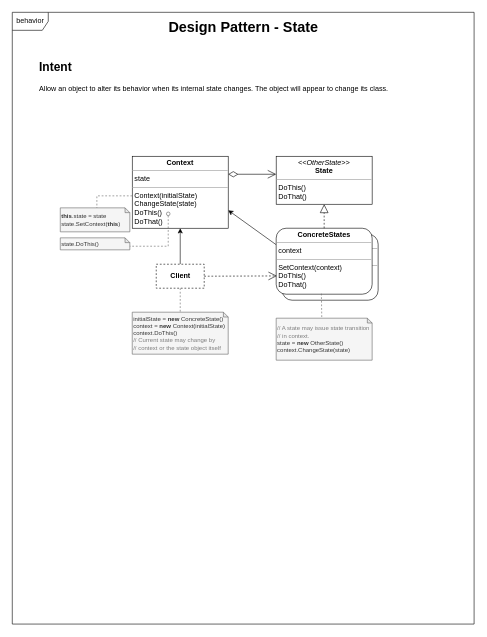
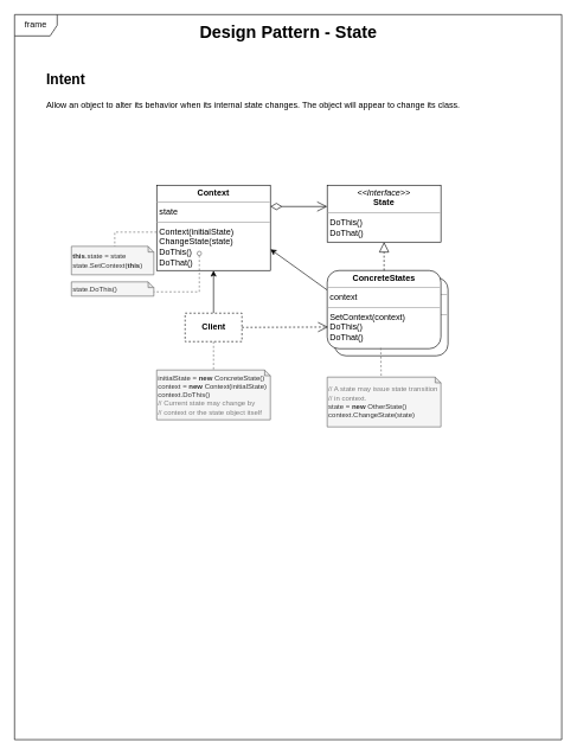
  <mxCell id="0" />
  <mxCell id="1" parent="0" />
- <mxCell id="2" value="&lt;font color=&quot;#0a0a0a&quot;&gt;behavior&lt;/font&gt;" style="shape=umlFrame;whiteSpace=wrap;html=1;fontColor=#7D7D7D;" vertex="1" parent="1"><mxGeometry x="20" y="20" width="770" height="1020" as="geometry" /></mxCell>
+ <mxCell id="2" value="&lt;font color=&quot;#0a0a0a&quot;&gt;frame&lt;/font&gt;" style="shape=umlFrame;whiteSpace=wrap;html=1;fontColor=#7D7D7D;" vertex="1" parent="1"><mxGeometry x="20" y="20" width="770" height="1020" as="geometry" /></mxCell>
  <mxCell id="3" value="&lt;b style=&quot;&quot;&gt;&lt;font style=&quot;font-size: 24px;&quot;&gt;Design Pattern - State&lt;/font&gt;&lt;/b&gt;" style="text;html=1;align=center;verticalAlign=middle;resizable=0;points=[];autosize=1;strokeColor=none;fillColor=none;fontSize=16;" parent="1" vertex="1"><mxGeometry x="270" y="25" width="270" height="40" as="geometry" /></mxCell>
  <mxCell id="4" value="&lt;h1&gt;&lt;font style=&quot;font-size: 20px;&quot;&gt;Intent&lt;/font&gt;&lt;/h1&gt;&lt;p&gt;Allow an object to alter its behavior when its internal state changes. The object will appear to change its class.&lt;/p&gt;" style="text;html=1;strokeColor=none;fillColor=none;spacing=5;spacingTop=-20;whiteSpace=wrap;overflow=hidden;rounded=0;" parent="1" vertex="1"><mxGeometry x="60" y="90" width="690" height="80" as="geometry" /></mxCell>
  <mxCell id="5" value="&lt;div style=&quot;&quot;&gt;&lt;b&gt;this&lt;/b&gt;.state = state&lt;/div&gt;&lt;div style=&quot;&quot;&gt;state.SetContext(&lt;b&gt;this&lt;/b&gt;)&lt;/div&gt;" style="shape=note;whiteSpace=wrap;html=1;backgroundOutline=1;darkOpacity=0.05;size=8;fontSize=10;fillColor=#f5f5f5;fontColor=#333333;strokeColor=#666666;align=left;" parent="1" vertex="1"><mxGeometry x="100" y="346" width="116" height="40" as="geometry" /></mxCell>
- <mxCell id="6" value="&lt;p style=&quot;margin:0px;margin-top:4px;text-align:center;&quot;&gt;&lt;i&gt;&amp;lt;&amp;lt;OtherState&amp;gt;&amp;gt;&lt;/i&gt;&lt;br&gt;&lt;b&gt;State&lt;/b&gt;&lt;/p&gt;&lt;hr size=&quot;1&quot;&gt;&lt;p style=&quot;margin:0px;margin-left:4px;&quot;&gt;&lt;/p&gt;&lt;p style=&quot;margin:0px;margin-left:4px;&quot;&gt;&lt;span style=&quot;background-color: initial;&quot;&gt;DoThis()&lt;/span&gt;&lt;br&gt;&lt;/p&gt;&lt;p style=&quot;margin:0px;margin-left:4px;&quot;&gt;DoThat()&lt;/p&gt;" style="verticalAlign=top;align=left;overflow=fill;fontSize=12;fontFamily=Helvetica;html=1;" vertex="1" parent="1"><mxGeometry x="460" y="260" width="160" height="80" as="geometry" /></mxCell>
+ <mxCell id="6" value="&lt;p style=&quot;margin:0px;margin-top:4px;text-align:center;&quot;&gt;&lt;i&gt;&amp;lt;&amp;lt;Interface&amp;gt;&amp;gt;&lt;/i&gt;&lt;br&gt;&lt;b&gt;State&lt;/b&gt;&lt;/p&gt;&lt;hr size=&quot;1&quot;&gt;&lt;p style=&quot;margin:0px;margin-left:4px;&quot;&gt;&lt;/p&gt;&lt;p style=&quot;margin:0px;margin-left:4px;&quot;&gt;&lt;span style=&quot;background-color: initial;&quot;&gt;DoThis()&lt;/span&gt;&lt;br&gt;&lt;/p&gt;&lt;p style=&quot;margin:0px;margin-left:4px;&quot;&gt;DoThat()&lt;/p&gt;" style="verticalAlign=top;align=left;overflow=fill;fontSize=12;fontFamily=Helvetica;html=1;" vertex="1" parent="1"><mxGeometry x="460" y="260" width="160" height="80" as="geometry" /></mxCell>
  <mxCell id="7" value="&lt;p style=&quot;margin:0px;margin-top:4px;text-align:center;&quot;&gt;&lt;b&gt;ConcreteHandlers&lt;/b&gt;&lt;/p&gt;&lt;hr size=&quot;1&quot;&gt;&lt;p style=&quot;margin:0px;margin-left:4px;&quot;&gt;...&lt;/p&gt;&lt;hr size=&quot;1&quot;&gt;&lt;p style=&quot;margin:0px;margin-left:4px;&quot;&gt;&lt;span style=&quot;background-color: initial;&quot;&gt;Handle(request)&lt;/span&gt;&lt;/p&gt;" style="verticalAlign=top;align=left;overflow=fill;fontSize=12;fontFamily=Helvetica;html=1;rounded=1;" vertex="1" parent="1"><mxGeometry x="470" y="390" width="160" height="110" as="geometry" /></mxCell>
  <mxCell id="8" style="rounded=0;orthogonalLoop=1;jettySize=auto;html=1;exitX=0;exitY=0.25;exitDx=0;exitDy=0;entryX=1;entryY=0.75;entryDx=0;entryDy=0;" edge="1" parent="1" source="9" target="10"><mxGeometry relative="1" as="geometry" /></mxCell>
  <mxCell id="9" value="&lt;p style=&quot;margin:0px;margin-top:4px;text-align:center;&quot;&gt;&lt;b&gt;ConcreteStates&lt;/b&gt;&lt;/p&gt;&lt;hr size=&quot;1&quot;&gt;&lt;p style=&quot;margin:0px;margin-left:4px;&quot;&gt;context&lt;/p&gt;&lt;hr size=&quot;1&quot;&gt;&lt;p style=&quot;margin:0px;margin-left:4px;&quot;&gt;&lt;span style=&quot;background-color: initial;&quot;&gt;SetContext(context)&lt;/span&gt;&lt;/p&gt;&lt;p style=&quot;margin:0px;margin-left:4px;&quot;&gt;&lt;span style=&quot;background-color: initial;&quot;&gt;DoThis()&lt;/span&gt;&lt;/p&gt;&lt;p style=&quot;margin:0px;margin-left:4px;&quot;&gt;DoThat()&lt;span style=&quot;background-color: initial;&quot;&gt;&lt;br&gt;&lt;/span&gt;&lt;/p&gt;" style="verticalAlign=top;align=left;overflow=fill;fontSize=12;fontFamily=Helvetica;html=1;rounded=1;" vertex="1" parent="1"><mxGeometry x="460" y="380" width="160" height="110" as="geometry" /></mxCell>
  <mxCell id="10" value="&lt;p style=&quot;margin:0px;margin-top:4px;text-align:center;&quot;&gt;&lt;b&gt;Context&lt;/b&gt;&lt;/p&gt;&lt;hr size=&quot;1&quot;&gt;&lt;p style=&quot;margin:0px;margin-left:4px;&quot;&gt;state&lt;/p&gt;&lt;hr size=&quot;1&quot;&gt;&lt;p style=&quot;margin:0px;margin-left:4px;&quot;&gt;Context(initialState)&lt;/p&gt;&lt;p style=&quot;margin:0px;margin-left:4px;&quot;&gt;ChangeState(state)&lt;/p&gt;&lt;p style=&quot;margin:0px;margin-left:4px;&quot;&gt;DoThis()&lt;/p&gt;&lt;p style=&quot;margin:0px;margin-left:4px;&quot;&gt;DoThat()&lt;br&gt;&lt;/p&gt;" style="verticalAlign=top;align=left;overflow=fill;fontSize=12;fontFamily=Helvetica;html=1;" vertex="1" parent="1"><mxGeometry x="220" y="260" width="160" height="120" as="geometry" /></mxCell>
  <mxCell id="11" value="" style="endArrow=open;html=1;endSize=12;startArrow=diamondThin;startSize=14;startFill=0;edgeStyle=orthogonalEdgeStyle;align=left;verticalAlign=bottom;rounded=0;exitX=1;exitY=0.25;exitDx=0;exitDy=0;" edge="1" parent="1" source="10"><mxGeometry x="-1" y="3" relative="1" as="geometry"><mxPoint x="310" y="350" as="sourcePoint" /><mxPoint x="460" y="290" as="targetPoint" /><Array as="points"><mxPoint x="460" y="290" /></Array></mxGeometry></mxCell>
  <mxCell id="12" value="" style="endArrow=block;dashed=1;endFill=0;endSize=12;html=1;rounded=0;entryX=0.5;entryY=1;entryDx=0;entryDy=0;exitX=0.5;exitY=0;exitDx=0;exitDy=0;" edge="1" parent="1" source="9" target="6"><mxGeometry width="160" relative="1" as="geometry"><mxPoint x="370" y="370" as="sourcePoint" /><mxPoint x="530" y="370" as="targetPoint" /></mxGeometry></mxCell>
  <mxCell id="13" style="edgeStyle=none;rounded=0;orthogonalLoop=1;jettySize=auto;html=1;exitX=0.5;exitY=0;exitDx=0;exitDy=0;entryX=0.5;entryY=1;entryDx=0;entryDy=0;" edge="1" parent="1" source="14" target="10"><mxGeometry relative="1" as="geometry" /></mxCell>
  <mxCell id="14" value="&lt;b&gt;Client&lt;/b&gt;" style="html=1;dashed=1;" vertex="1" parent="1"><mxGeometry x="260" y="440" width="80" height="40" as="geometry" /></mxCell>
  <mxCell id="15" value="" style="endArrow=open;endSize=12;dashed=1;html=1;rounded=0;exitX=1;exitY=0.5;exitDx=0;exitDy=0;entryX=0.007;entryY=0.723;entryDx=0;entryDy=0;entryPerimeter=0;" edge="1" parent="1" source="14" target="9"><mxGeometry width="160" relative="1" as="geometry"><mxPoint x="370" y="530" as="sourcePoint" /><mxPoint x="530" y="530" as="targetPoint" /></mxGeometry></mxCell>
  <mxCell id="16" style="rounded=0;orthogonalLoop=1;jettySize=auto;html=1;fontSize=10;endArrow=none;endFill=0;dashed=1;fillColor=#f5f5f5;strokeColor=#666666;sketch=0;shadow=0;startArrow=none;startFill=0;entryX=0;entryY=0;entryDx=61;entryDy=0;entryPerimeter=0;" edge="1" parent="1" target="5"><mxGeometry relative="1" as="geometry"><mxPoint x="220" y="326" as="sourcePoint" /><mxPoint x="154" y="306" as="targetPoint" /><Array as="points"><mxPoint x="161" y="326" /></Array></mxGeometry></mxCell>
  <mxCell id="17" value="&lt;div style=&quot;&quot;&gt;state.DoThis()&lt;/div&gt;" style="shape=note;whiteSpace=wrap;html=1;backgroundOutline=1;darkOpacity=0.05;size=8;fontSize=10;fillColor=#f5f5f5;fontColor=#333333;strokeColor=#666666;align=left;" vertex="1" parent="1"><mxGeometry x="100" y="396" width="116" height="20" as="geometry" /></mxCell>
  <mxCell id="18" style="rounded=0;orthogonalLoop=1;jettySize=auto;html=1;fontSize=10;endArrow=none;endFill=0;dashed=1;fillColor=#f5f5f5;strokeColor=#666666;sketch=0;shadow=0;startArrow=oval;startFill=0;entryX=0;entryY=0;entryDx=116;entryDy=14;entryPerimeter=0;" edge="1" parent="1" target="17"><mxGeometry relative="1" as="geometry"><mxPoint x="280" y="356" as="sourcePoint" /><mxPoint x="160" y="496" as="targetPoint" /><Array as="points"><mxPoint x="280" y="410" /></Array></mxGeometry></mxCell>
  <mxCell id="19" style="rounded=0;orthogonalLoop=1;jettySize=auto;html=1;fontSize=10;endArrow=none;endFill=0;dashed=1;fillColor=#f5f5f5;strokeColor=#666666;sketch=0;shadow=0;startArrow=none;startFill=0;entryX=0;entryY=0;entryDx=76;entryDy=0;entryPerimeter=0;exitX=0.471;exitY=0.991;exitDx=0;exitDy=0;exitPerimeter=0;" edge="1" parent="1" source="9" target="22"><mxGeometry relative="1" as="geometry"><mxPoint x="740" y="520" as="sourcePoint" /><mxPoint x="640" y="520" as="targetPoint" /><Array as="points" /></mxGeometry></mxCell>
  <mxCell id="20" value="&lt;div style=&quot;&quot;&gt;initialState = &lt;b&gt;new &lt;/b&gt;ConcreteState()&lt;/div&gt;&lt;div style=&quot;&quot;&gt;context = &lt;b&gt;new &lt;/b&gt;Context(initialState)&lt;/div&gt;&lt;div style=&quot;&quot;&gt;context.DoThis()&lt;/div&gt;&lt;div style=&quot;&quot;&gt;&lt;font color=&quot;#7d7d7d&quot;&gt;// Current state may change by&lt;/font&gt;&lt;/div&gt;&lt;div style=&quot;&quot;&gt;&lt;font color=&quot;#7d7d7d&quot;&gt;// context or the state object itself&lt;/font&gt;&lt;/div&gt;" style="shape=note;whiteSpace=wrap;html=1;backgroundOutline=1;darkOpacity=0.05;size=8;fontSize=10;fillColor=#f5f5f5;fontColor=#333333;strokeColor=#666666;align=left;" vertex="1" parent="1"><mxGeometry x="220" y="520" width="160" height="70" as="geometry" /></mxCell>
  <mxCell id="21" style="rounded=0;orthogonalLoop=1;jettySize=auto;html=1;fontSize=10;endArrow=none;endFill=0;dashed=1;fillColor=#f5f5f5;strokeColor=#666666;sketch=0;shadow=0;startArrow=none;startFill=0;entryX=0.5;entryY=0;entryDx=0;entryDy=0;entryPerimeter=0;exitX=0.5;exitY=1;exitDx=0;exitDy=0;" edge="1" parent="1" source="14" target="20"><mxGeometry relative="1" as="geometry"><mxPoint x="280" y="520" as="sourcePoint" /><mxPoint x="280" y="540" as="targetPoint" /><Array as="points" /></mxGeometry></mxCell>
  <mxCell id="22" value="&lt;div style=&quot;&quot;&gt;&lt;span style=&quot;color: rgb(125, 125, 125); background-color: initial;&quot;&gt;// A state may issue state transition&lt;/span&gt;&lt;br&gt;&lt;/div&gt;&lt;div style=&quot;&quot;&gt;&lt;font color=&quot;#7d7d7d&quot;&gt;// in context.&amp;nbsp;&lt;/font&gt;&lt;/div&gt;&lt;div style=&quot;&quot;&gt;&lt;div&gt;state =&amp;nbsp;&lt;b&gt;new&amp;nbsp;&lt;/b&gt;OtherState()&lt;/div&gt;&lt;div&gt;context.ChangeState(state)&lt;/div&gt;&lt;/div&gt;" style="shape=note;whiteSpace=wrap;html=1;backgroundOutline=1;darkOpacity=0.05;size=8;fontSize=10;fillColor=#f5f5f5;fontColor=#333333;strokeColor=#666666;align=left;" vertex="1" parent="1"><mxGeometry x="460" y="530" width="160" height="70" as="geometry" /></mxCell>
